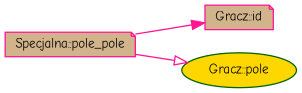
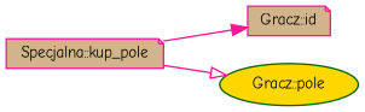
  digraph {
    fontname="Comic Neue"
    rankdir=LR
    node [color=deeppink fillcolor=tan fontname="Comic Neue" fontsize=10 shape=note style=filled]
    edge [color=deeppink fontname="Comic Neue" fontsize=10 labelfontname=Helvetica labelfontsize=10 style=solid]
-   n1 [fontcolor=black height=0.2 label="Specjalna::pole_pole" width=0.4]
+   n1 [fontcolor=black height=0.2 label="Specjalna::kup_pole" width=0.4]
    n2 [height=0.2 label="Gracz::id" width=0.4]
    n3 [color=darkgreen fillcolor=gold height=0.2 label="Gracz::pole" shape=ellipse width=0.4]
    n1 -> n2 [arrowhead=normal]
    n1 -> n3 [arrowhead=onormal]
  }
